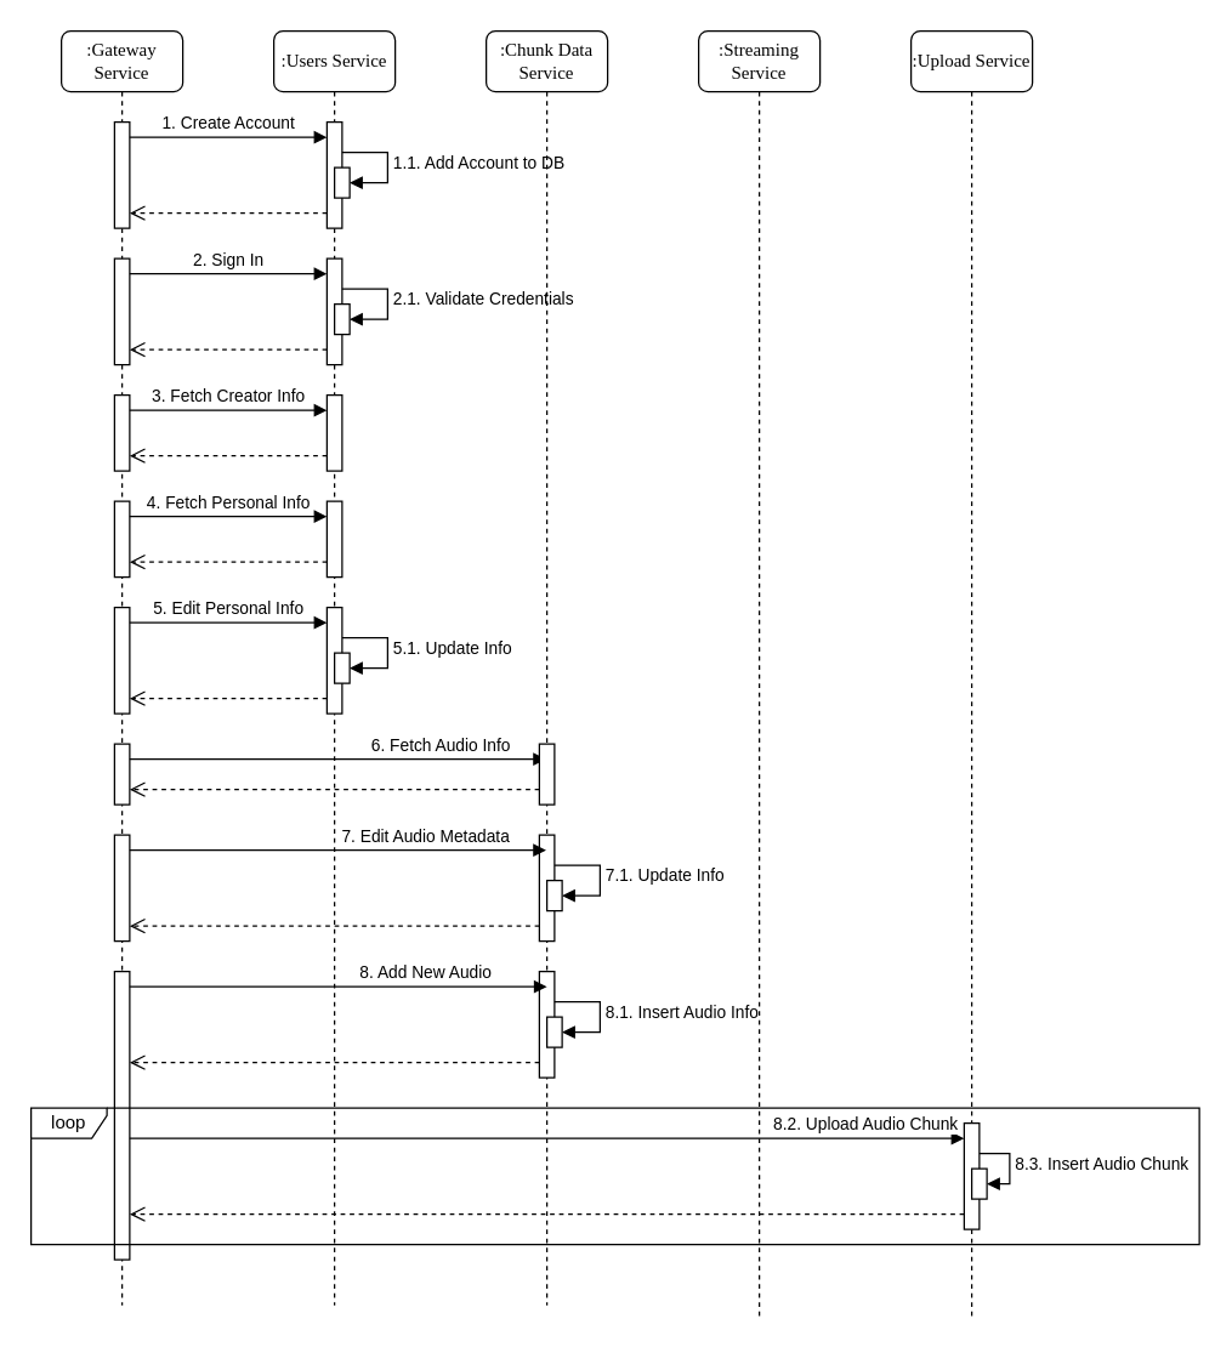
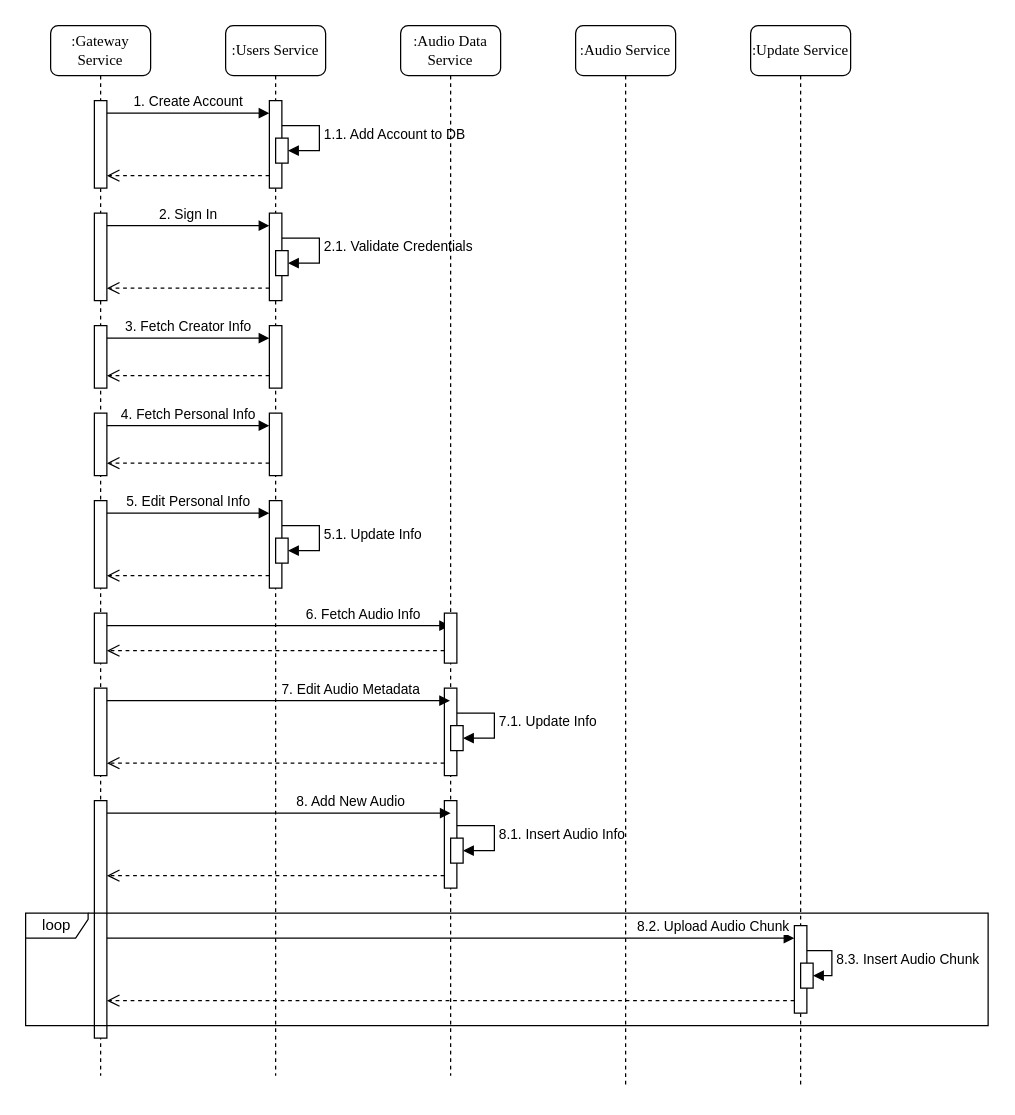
  <mxCell id="0" />
  <mxCell id="1" parent="0" />
  <mxCell id="2" value=":Gateway Service" style="shape=umlLifeline;perimeter=lifelinePerimeter;whiteSpace=wrap;html=1;container=1;collapsible=0;recursiveResize=0;outlineConnect=0;rounded=1;shadow=0;comic=0;labelBackgroundColor=none;strokeWidth=1;fontFamily=Verdana;fontSize=12;align=center;" parent="1" vertex="1"><mxGeometry x="40" y="20" width="80" height="840" as="geometry" /></mxCell>
  <mxCell id="3" value="" style="html=1;points=[[0,0,0,0,5],[0,1,0,0,-5],[1,0,0,0,5],[1,1,0,0,-5]];perimeter=orthogonalPerimeter;outlineConnect=0;targetShapes=umlLifeline;portConstraint=eastwest;newEdgeStyle={&quot;curved&quot;:0,&quot;rounded&quot;:0};" vertex="1" parent="2"><mxGeometry x="35" y="60" width="10" height="70" as="geometry" /></mxCell>
  <mxCell id="4" value="" style="html=1;points=[[0,0,0,0,5],[0,1,0,0,-5],[1,0,0,0,5],[1,1,0,0,-5]];perimeter=orthogonalPerimeter;outlineConnect=0;targetShapes=umlLifeline;portConstraint=eastwest;newEdgeStyle={&quot;curved&quot;:0,&quot;rounded&quot;:0};" vertex="1" parent="2"><mxGeometry x="35" y="150" width="10" height="70" as="geometry" /></mxCell>
  <mxCell id="5" value="2. Sign In" style="html=1;verticalAlign=bottom;endArrow=block;curved=0;rounded=0;" edge="1" parent="2" target="23"><mxGeometry width="80" relative="1" as="geometry"><mxPoint x="45" y="160" as="sourcePoint" /><mxPoint x="155" y="160" as="targetPoint" /></mxGeometry></mxCell>
  <mxCell id="6" value="" style="html=1;verticalAlign=bottom;endArrow=open;dashed=1;endSize=8;curved=0;rounded=0;" edge="1" parent="2" source="23"><mxGeometry relative="1" as="geometry"><mxPoint x="155" y="210" as="sourcePoint" /><mxPoint x="45" y="210" as="targetPoint" /></mxGeometry></mxCell>
  <mxCell id="7" value="" style="html=1;points=[[0,0,0,0,5],[0,1,0,0,-5],[1,0,0,0,5],[1,1,0,0,-5]];perimeter=orthogonalPerimeter;outlineConnect=0;targetShapes=umlLifeline;portConstraint=eastwest;newEdgeStyle={&quot;curved&quot;:0,&quot;rounded&quot;:0};" vertex="1" parent="2"><mxGeometry x="35" y="240" width="10" height="50" as="geometry" /></mxCell>
  <mxCell id="8" value="3. Fetch Creator Info" style="html=1;verticalAlign=bottom;endArrow=block;curved=0;rounded=0;" edge="1" parent="2" target="26"><mxGeometry width="80" relative="1" as="geometry"><mxPoint x="45" y="250" as="sourcePoint" /><mxPoint x="155" y="250" as="targetPoint" /></mxGeometry></mxCell>
  <mxCell id="9" value="" style="html=1;points=[[0,0,0,0,5],[0,1,0,0,-5],[1,0,0,0,5],[1,1,0,0,-5]];perimeter=orthogonalPerimeter;outlineConnect=0;targetShapes=umlLifeline;portConstraint=eastwest;newEdgeStyle={&quot;curved&quot;:0,&quot;rounded&quot;:0};" vertex="1" parent="2"><mxGeometry x="35" y="310" width="10" height="50" as="geometry" /></mxCell>
  <mxCell id="10" value="4. Fetch Personal Info" style="html=1;verticalAlign=bottom;endArrow=block;curved=0;rounded=0;" edge="1" parent="2" target="27"><mxGeometry width="80" relative="1" as="geometry"><mxPoint x="45" y="320" as="sourcePoint" /><mxPoint x="155" y="320" as="targetPoint" /></mxGeometry></mxCell>
  <mxCell id="11" value="" style="html=1;points=[[0,0,0,0,5],[0,1,0,0,-5],[1,0,0,0,5],[1,1,0,0,-5]];perimeter=orthogonalPerimeter;outlineConnect=0;targetShapes=umlLifeline;portConstraint=eastwest;newEdgeStyle={&quot;curved&quot;:0,&quot;rounded&quot;:0};" vertex="1" parent="2"><mxGeometry x="35" y="380" width="10" height="70" as="geometry" /></mxCell>
  <mxCell id="12" value="" style="html=1;verticalAlign=bottom;endArrow=open;dashed=1;endSize=8;curved=0;rounded=0;" edge="1" parent="2"><mxGeometry relative="1" as="geometry"><mxPoint x="175" y="440" as="sourcePoint" /><mxPoint x="45" y="440" as="targetPoint" /></mxGeometry></mxCell>
  <mxCell id="13" value="" style="html=1;points=[[0,0,0,0,5],[0,1,0,0,-5],[1,0,0,0,5],[1,1,0,0,-5]];perimeter=orthogonalPerimeter;outlineConnect=0;targetShapes=umlLifeline;portConstraint=eastwest;newEdgeStyle={&quot;curved&quot;:0,&quot;rounded&quot;:0};" vertex="1" parent="2"><mxGeometry x="35" y="470" width="10" height="40" as="geometry" /></mxCell>
  <mxCell id="14" value="6. Fetch Audio Info" style="html=1;verticalAlign=bottom;endArrow=block;curved=0;rounded=0;" edge="1" parent="2" target="38"><mxGeometry x="0.494" width="80" relative="1" as="geometry"><mxPoint x="45" y="480" as="sourcePoint" /><mxPoint x="125" y="480" as="targetPoint" /><mxPoint as="offset" /></mxGeometry></mxCell>
  <mxCell id="15" value="" style="html=1;points=[[0,0,0,0,5],[0,1,0,0,-5],[1,0,0,0,5],[1,1,0,0,-5]];perimeter=orthogonalPerimeter;outlineConnect=0;targetShapes=umlLifeline;portConstraint=eastwest;newEdgeStyle={&quot;curved&quot;:0,&quot;rounded&quot;:0};" vertex="1" parent="2"><mxGeometry x="35" y="530" width="10" height="70" as="geometry" /></mxCell>
  <mxCell id="16" value="" style="html=1;points=[[0,0,0,0,5],[0,1,0,0,-5],[1,0,0,0,5],[1,1,0,0,-5]];perimeter=orthogonalPerimeter;outlineConnect=0;targetShapes=umlLifeline;portConstraint=eastwest;newEdgeStyle={&quot;curved&quot;:0,&quot;rounded&quot;:0};" vertex="1" parent="2"><mxGeometry x="35" y="620" width="10" height="190" as="geometry" /></mxCell>
  <mxCell id="17" value=":Users Service" style="shape=umlLifeline;perimeter=lifelinePerimeter;whiteSpace=wrap;html=1;container=1;collapsible=0;recursiveResize=0;outlineConnect=0;rounded=1;shadow=0;comic=0;labelBackgroundColor=none;strokeWidth=1;fontFamily=Verdana;fontSize=12;align=center;" parent="1" vertex="1"><mxGeometry x="180" y="20" width="80" height="840" as="geometry" /></mxCell>
  <mxCell id="18" value="" style="html=1;points=[[0,0,0,0,5],[0,1,0,0,-5],[1,0,0,0,5],[1,1,0,0,-5]];perimeter=orthogonalPerimeter;outlineConnect=0;targetShapes=umlLifeline;portConstraint=eastwest;newEdgeStyle={&quot;curved&quot;:0,&quot;rounded&quot;:0};" vertex="1" parent="17"><mxGeometry x="35" y="60" width="10" height="70" as="geometry" /></mxCell>
  <mxCell id="19" value="" style="html=1;points=[[0,0,0,0,5],[0,1,0,0,-5],[1,0,0,0,5],[1,1,0,0,-5]];perimeter=orthogonalPerimeter;outlineConnect=0;targetShapes=umlLifeline;portConstraint=eastwest;newEdgeStyle={&quot;curved&quot;:0,&quot;rounded&quot;:0};" vertex="1" parent="17"><mxGeometry x="40" y="90" width="10" height="20" as="geometry" /></mxCell>
  <mxCell id="20" value="&lt;font style=&quot;font-size: 11px;&quot;&gt;1.1. Add Account to DB&lt;/font&gt;" style="html=1;align=left;spacingLeft=2;endArrow=block;rounded=0;edgeStyle=orthogonalEdgeStyle;curved=0;rounded=0;" edge="1" target="19" parent="17"><mxGeometry x="-0.001" relative="1" as="geometry"><mxPoint x="45" y="80" as="sourcePoint" /><Array as="points"><mxPoint x="75" y="80" /><mxPoint x="75" y="100" /></Array><mxPoint as="offset" /></mxGeometry></mxCell>
  <mxCell id="21" value="1. Create Account" style="html=1;verticalAlign=bottom;endArrow=block;curved=0;rounded=0;entryX=0;entryY=0;entryDx=0;entryDy=5;entryPerimeter=0;" edge="1" parent="17" source="3"><mxGeometry width="80" relative="1" as="geometry"><mxPoint x="-75" y="70" as="sourcePoint" /><mxPoint x="35" y="70" as="targetPoint" /></mxGeometry></mxCell>
  <mxCell id="22" value="" style="html=1;verticalAlign=bottom;endArrow=open;dashed=1;endSize=8;curved=0;rounded=0;" edge="1" parent="17" target="3"><mxGeometry relative="1" as="geometry"><mxPoint x="35" y="120" as="sourcePoint" /><mxPoint x="-75" y="120" as="targetPoint" /></mxGeometry></mxCell>
  <mxCell id="23" value="" style="html=1;points=[[0,0,0,0,5],[0,1,0,0,-5],[1,0,0,0,5],[1,1,0,0,-5]];perimeter=orthogonalPerimeter;outlineConnect=0;targetShapes=umlLifeline;portConstraint=eastwest;newEdgeStyle={&quot;curved&quot;:0,&quot;rounded&quot;:0};" vertex="1" parent="17"><mxGeometry x="35" y="150" width="10" height="70" as="geometry" /></mxCell>
  <mxCell id="24" value="&lt;font style=&quot;font-size: 11px;&quot;&gt;2.1. Validate Credentials&lt;/font&gt;" style="html=1;align=left;spacingLeft=2;endArrow=block;rounded=0;edgeStyle=orthogonalEdgeStyle;curved=0;rounded=0;" edge="1" parent="17" target="25"><mxGeometry x="-0.001" relative="1" as="geometry"><mxPoint x="45" y="170" as="sourcePoint" /><Array as="points"><mxPoint x="75" y="170" /><mxPoint x="75" y="190" /></Array><mxPoint as="offset" /></mxGeometry></mxCell>
  <mxCell id="25" value="" style="html=1;points=[[0,0,0,0,5],[0,1,0,0,-5],[1,0,0,0,5],[1,1,0,0,-5]];perimeter=orthogonalPerimeter;outlineConnect=0;targetShapes=umlLifeline;portConstraint=eastwest;newEdgeStyle={&quot;curved&quot;:0,&quot;rounded&quot;:0};" vertex="1" parent="17"><mxGeometry x="40" y="180" width="10" height="20" as="geometry" /></mxCell>
  <mxCell id="26" value="" style="html=1;points=[[0,0,0,0,5],[0,1,0,0,-5],[1,0,0,0,5],[1,1,0,0,-5]];perimeter=orthogonalPerimeter;outlineConnect=0;targetShapes=umlLifeline;portConstraint=eastwest;newEdgeStyle={&quot;curved&quot;:0,&quot;rounded&quot;:0};" vertex="1" parent="17"><mxGeometry x="35" y="240" width="10" height="50" as="geometry" /></mxCell>
  <mxCell id="27" value="" style="html=1;points=[[0,0,0,0,5],[0,1,0,0,-5],[1,0,0,0,5],[1,1,0,0,-5]];perimeter=orthogonalPerimeter;outlineConnect=0;targetShapes=umlLifeline;portConstraint=eastwest;newEdgeStyle={&quot;curved&quot;:0,&quot;rounded&quot;:0};" vertex="1" parent="17"><mxGeometry x="35" y="310" width="10" height="50" as="geometry" /></mxCell>
  <mxCell id="28" value="&lt;font style=&quot;font-size: 11px;&quot;&gt;5.1. Update Info&lt;/font&gt;" style="html=1;align=left;spacingLeft=2;endArrow=block;rounded=0;edgeStyle=orthogonalEdgeStyle;curved=0;rounded=0;" edge="1" parent="17" target="30"><mxGeometry x="-0.001" relative="1" as="geometry"><mxPoint x="45" y="400" as="sourcePoint" /><Array as="points"><mxPoint x="75" y="400" /><mxPoint x="75" y="420" /></Array><mxPoint as="offset" /></mxGeometry></mxCell>
  <mxCell id="29" value="" style="html=1;points=[[0,0,0,0,5],[0,1,0,0,-5],[1,0,0,0,5],[1,1,0,0,-5]];perimeter=orthogonalPerimeter;outlineConnect=0;targetShapes=umlLifeline;portConstraint=eastwest;newEdgeStyle={&quot;curved&quot;:0,&quot;rounded&quot;:0};" vertex="1" parent="17"><mxGeometry x="35" y="380" width="10" height="70" as="geometry" /></mxCell>
  <mxCell id="30" value="" style="html=1;points=[[0,0,0,0,5],[0,1,0,0,-5],[1,0,0,0,5],[1,1,0,0,-5]];perimeter=orthogonalPerimeter;outlineConnect=0;targetShapes=umlLifeline;portConstraint=eastwest;newEdgeStyle={&quot;curved&quot;:0,&quot;rounded&quot;:0};" vertex="1" parent="17"><mxGeometry x="40" y="410" width="10" height="20" as="geometry" /></mxCell>
- <mxCell id="31" value=":Streaming Service" style="shape=umlLifeline;perimeter=lifelinePerimeter;whiteSpace=wrap;html=1;container=1;collapsible=0;recursiveResize=0;outlineConnect=0;rounded=1;shadow=0;comic=0;labelBackgroundColor=none;strokeWidth=1;fontFamily=Verdana;fontSize=12;align=center;" parent="1" vertex="1"><mxGeometry x="460" y="20" width="80" height="850" as="geometry" /></mxCell>
- <mxCell id="32" value=":Upload Service" style="shape=umlLifeline;perimeter=lifelinePerimeter;whiteSpace=wrap;html=1;container=1;collapsible=0;recursiveResize=0;outlineConnect=0;rounded=1;shadow=0;comic=0;labelBackgroundColor=none;strokeWidth=1;fontFamily=Verdana;fontSize=12;align=center;" parent="1" vertex="1"><mxGeometry x="600" y="20" width="80" height="850" as="geometry" /></mxCell>
+ <mxCell id="31" value=":Audio Service" style="shape=umlLifeline;perimeter=lifelinePerimeter;whiteSpace=wrap;html=1;container=1;collapsible=0;recursiveResize=0;outlineConnect=0;rounded=1;shadow=0;comic=0;labelBackgroundColor=none;strokeWidth=1;fontFamily=Verdana;fontSize=12;align=center;" parent="1" vertex="1"><mxGeometry x="460" y="20" width="80" height="850" as="geometry" /></mxCell>
+ <mxCell id="32" value=":Update Service" style="shape=umlLifeline;perimeter=lifelinePerimeter;whiteSpace=wrap;html=1;container=1;collapsible=0;recursiveResize=0;outlineConnect=0;rounded=1;shadow=0;comic=0;labelBackgroundColor=none;strokeWidth=1;fontFamily=Verdana;fontSize=12;align=center;" parent="1" vertex="1"><mxGeometry x="600" y="20" width="80" height="850" as="geometry" /></mxCell>
  <mxCell id="33" value="" style="html=1;points=[[0,0,0,0,5],[0,1,0,0,-5],[1,0,0,0,5],[1,1,0,0,-5]];perimeter=orthogonalPerimeter;outlineConnect=0;targetShapes=umlLifeline;portConstraint=eastwest;newEdgeStyle={&quot;curved&quot;:0,&quot;rounded&quot;:0};" vertex="1" parent="32"><mxGeometry x="35" y="720" width="10" height="70" as="geometry" /></mxCell>
  <mxCell id="34" value="" style="html=1;points=[[0,0,0,0,5],[0,1,0,0,-5],[1,0,0,0,5],[1,1,0,0,-5]];perimeter=orthogonalPerimeter;outlineConnect=0;targetShapes=umlLifeline;portConstraint=eastwest;newEdgeStyle={&quot;curved&quot;:0,&quot;rounded&quot;:0};" vertex="1" parent="32"><mxGeometry x="40" y="750" width="10" height="20" as="geometry" /></mxCell>
  <mxCell id="35" value="&lt;font style=&quot;font-size: 11px;&quot;&gt;8.3. Insert Audio Chunk&lt;/font&gt;" style="html=1;align=left;spacingLeft=2;endArrow=block;rounded=0;edgeStyle=orthogonalEdgeStyle;curved=0;rounded=0;" edge="1" parent="32" source="33" target="34"><mxGeometry x="-0.001" relative="1" as="geometry"><mxPoint x="50" y="740" as="sourcePoint" /><Array as="points"><mxPoint x="65" y="740" /><mxPoint x="65" y="760" /></Array><mxPoint as="offset" /></mxGeometry></mxCell>
  <mxCell id="36" value="" style="html=1;verticalAlign=bottom;endArrow=open;dashed=1;endSize=8;curved=0;rounded=0;" edge="1" parent="32" source="33"><mxGeometry relative="1" as="geometry"><mxPoint x="-245" y="780" as="sourcePoint" /><mxPoint x="-515" y="780" as="targetPoint" /></mxGeometry></mxCell>
  <mxCell id="37" value="8.2. Upload Audio Chunk" style="html=1;verticalAlign=bottom;endArrow=block;curved=0;rounded=0;" edge="1" parent="32" target="33"><mxGeometry x="0.764" width="80" relative="1" as="geometry"><mxPoint x="-515.0" y="730" as="sourcePoint" /><mxPoint x="-240" y="730" as="targetPoint" /><Array as="points"><mxPoint x="-435" y="730" /></Array><mxPoint as="offset" /></mxGeometry></mxCell>
- <mxCell id="38" value=":Chunk Data Service" style="shape=umlLifeline;perimeter=lifelinePerimeter;whiteSpace=wrap;html=1;container=1;collapsible=0;recursiveResize=0;outlineConnect=0;rounded=1;shadow=0;comic=0;labelBackgroundColor=none;strokeWidth=1;fontFamily=Verdana;fontSize=12;align=center;" parent="1" vertex="1"><mxGeometry x="320" y="20" width="80" height="840" as="geometry" /></mxCell>
+ <mxCell id="38" value=":Audio Data Service" style="shape=umlLifeline;perimeter=lifelinePerimeter;whiteSpace=wrap;html=1;container=1;collapsible=0;recursiveResize=0;outlineConnect=0;rounded=1;shadow=0;comic=0;labelBackgroundColor=none;strokeWidth=1;fontFamily=Verdana;fontSize=12;align=center;" parent="1" vertex="1"><mxGeometry x="320" y="20" width="80" height="840" as="geometry" /></mxCell>
  <mxCell id="39" value="" style="html=1;points=[[0,0,0,0,5],[0,1,0,0,-5],[1,0,0,0,5],[1,1,0,0,-5]];perimeter=orthogonalPerimeter;outlineConnect=0;targetShapes=umlLifeline;portConstraint=eastwest;newEdgeStyle={&quot;curved&quot;:0,&quot;rounded&quot;:0};" vertex="1" parent="38"><mxGeometry x="35" y="470" width="10" height="40" as="geometry" /></mxCell>
  <mxCell id="40" value="" style="html=1;points=[[0,0,0,0,5],[0,1,0,0,-5],[1,0,0,0,5],[1,1,0,0,-5]];perimeter=orthogonalPerimeter;outlineConnect=0;targetShapes=umlLifeline;portConstraint=eastwest;newEdgeStyle={&quot;curved&quot;:0,&quot;rounded&quot;:0};" vertex="1" parent="38"><mxGeometry x="35" y="530" width="10" height="70" as="geometry" /></mxCell>
  <mxCell id="41" value="&lt;font style=&quot;font-size: 11px;&quot;&gt;7.1. Update Info&lt;/font&gt;" style="html=1;align=left;spacingLeft=2;endArrow=block;rounded=0;edgeStyle=orthogonalEdgeStyle;curved=0;rounded=0;" edge="1" parent="38" target="42" source="40"><mxGeometry x="-0.001" relative="1" as="geometry"><mxPoint x="45" y="550" as="sourcePoint" /><Array as="points"><mxPoint x="75" y="550" /><mxPoint x="75" y="570" /></Array><mxPoint as="offset" /></mxGeometry></mxCell>
  <mxCell id="42" value="" style="html=1;points=[[0,0,0,0,5],[0,1,0,0,-5],[1,0,0,0,5],[1,1,0,0,-5]];perimeter=orthogonalPerimeter;outlineConnect=0;targetShapes=umlLifeline;portConstraint=eastwest;newEdgeStyle={&quot;curved&quot;:0,&quot;rounded&quot;:0};" vertex="1" parent="38"><mxGeometry x="40" y="560" width="10" height="20" as="geometry" /></mxCell>
  <mxCell id="43" value="" style="html=1;verticalAlign=bottom;endArrow=open;dashed=1;endSize=8;curved=0;rounded=0;" edge="1" parent="38"><mxGeometry relative="1" as="geometry"><mxPoint x="35" y="590" as="sourcePoint" /><mxPoint x="-235" y="590" as="targetPoint" /></mxGeometry></mxCell>
  <mxCell id="44" value="" style="html=1;verticalAlign=bottom;endArrow=open;dashed=1;endSize=8;curved=0;rounded=0;" edge="1" parent="1" source="26"><mxGeometry relative="1" as="geometry"><mxPoint x="195" y="300" as="sourcePoint" /><mxPoint x="85" y="300" as="targetPoint" /></mxGeometry></mxCell>
  <mxCell id="45" value="" style="html=1;verticalAlign=bottom;endArrow=open;dashed=1;endSize=8;curved=0;rounded=0;" edge="1" parent="1"><mxGeometry relative="1" as="geometry"><mxPoint x="215" y="370" as="sourcePoint" /><mxPoint x="85" y="370" as="targetPoint" /></mxGeometry></mxCell>
  <mxCell id="46" value="5. Edit Personal Info" style="html=1;verticalAlign=bottom;endArrow=block;curved=0;rounded=0;" edge="1" parent="1" target="29" source="11"><mxGeometry width="80" relative="1" as="geometry"><mxPoint x="40" y="390" as="sourcePoint" /><mxPoint x="150" y="390" as="targetPoint" /><Array as="points"><mxPoint x="160" y="410" /></Array></mxGeometry></mxCell>
  <mxCell id="47" value="" style="html=1;verticalAlign=bottom;endArrow=open;dashed=1;endSize=8;curved=0;rounded=0;" edge="1" parent="1" source="39" target="13"><mxGeometry relative="1" as="geometry"><mxPoint x="250" y="520" as="sourcePoint" /><mxPoint x="120" y="520" as="targetPoint" /><Array as="points"><mxPoint x="320" y="520" /></Array></mxGeometry></mxCell>
  <mxCell id="48" value="7. Edit Audio Metadata" style="html=1;verticalAlign=bottom;endArrow=block;curved=0;rounded=0;" edge="1" parent="1" source="15" target="38"><mxGeometry x="0.421" width="80" relative="1" as="geometry"><mxPoint x="90" y="560" as="sourcePoint" /><mxPoint x="220" y="560" as="targetPoint" /><Array as="points"><mxPoint x="165" y="560" /></Array><mxPoint as="offset" /></mxGeometry></mxCell>
  <mxCell id="49" value="" style="html=1;points=[[0,0,0,0,5],[0,1,0,0,-5],[1,0,0,0,5],[1,1,0,0,-5]];perimeter=orthogonalPerimeter;outlineConnect=0;targetShapes=umlLifeline;portConstraint=eastwest;newEdgeStyle={&quot;curved&quot;:0,&quot;rounded&quot;:0};" vertex="1" parent="1"><mxGeometry x="355" y="640" width="10" height="70" as="geometry" /></mxCell>
  <mxCell id="50" value="&lt;font style=&quot;font-size: 11px;&quot;&gt;8.1. Insert Audio Info&lt;/font&gt;" style="html=1;align=left;spacingLeft=2;endArrow=block;rounded=0;edgeStyle=orthogonalEdgeStyle;curved=0;rounded=0;" edge="1" parent="1" source="49" target="51"><mxGeometry x="-0.001" relative="1" as="geometry"><mxPoint x="365" y="660" as="sourcePoint" /><Array as="points"><mxPoint x="395" y="660" /><mxPoint x="395" y="680" /></Array><mxPoint as="offset" /></mxGeometry></mxCell>
  <mxCell id="51" value="" style="html=1;points=[[0,0,0,0,5],[0,1,0,0,-5],[1,0,0,0,5],[1,1,0,0,-5]];perimeter=orthogonalPerimeter;outlineConnect=0;targetShapes=umlLifeline;portConstraint=eastwest;newEdgeStyle={&quot;curved&quot;:0,&quot;rounded&quot;:0};" vertex="1" parent="1"><mxGeometry x="360" y="670" width="10" height="20" as="geometry" /></mxCell>
  <mxCell id="52" value="" style="html=1;verticalAlign=bottom;endArrow=open;dashed=1;endSize=8;curved=0;rounded=0;" edge="1" parent="1"><mxGeometry relative="1" as="geometry"><mxPoint x="355" y="700" as="sourcePoint" /><mxPoint x="85" y="700" as="targetPoint" /></mxGeometry></mxCell>
  <mxCell id="53" value="8. Add New Audio" style="html=1;verticalAlign=bottom;endArrow=block;curved=0;rounded=0;" edge="1" parent="1" source="16"><mxGeometry x="0.421" width="80" relative="1" as="geometry"><mxPoint x="90" y="650" as="sourcePoint" /><mxPoint x="360" y="650" as="targetPoint" /><Array as="points"><mxPoint x="165" y="650" /></Array><mxPoint as="offset" /></mxGeometry></mxCell>
  <mxCell id="54" value="loop" style="shape=umlFrame;whiteSpace=wrap;html=1;pointerEvents=0;width=50;height=20;" vertex="1" parent="1"><mxGeometry x="20" y="730" width="770" height="90" as="geometry" /></mxCell>
